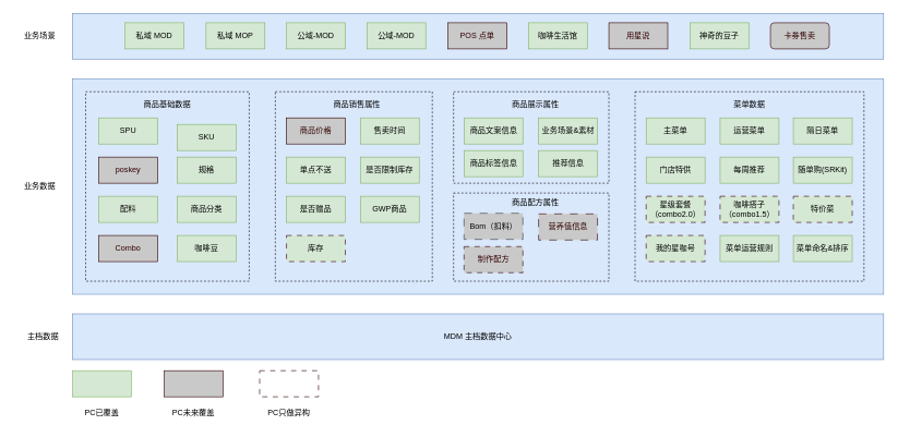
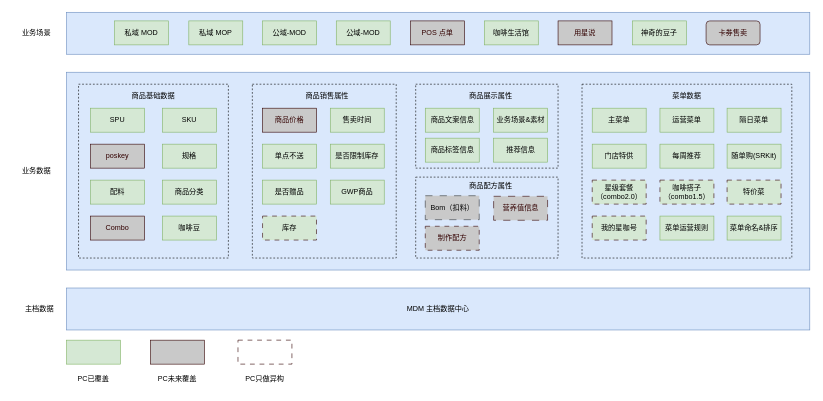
  <mxCell id="0" />
  <mxCell id="1" parent="0" />
  <mxCell id="2" value="MDM 主档数据中心" style="rounded=0;whiteSpace=wrap;html=1;fillColor=#dae8fc;strokeColor=#6c8ebf;" parent="1" vertex="1"><mxGeometry x="110" y="480" width="1240" height="70" as="geometry" /></mxCell>
  <mxCell id="3" value="" style="rounded=0;whiteSpace=wrap;html=1;fillColor=#dae8fc;strokeColor=#6c8ebf;" parent="1" vertex="1"><mxGeometry x="110" y="20" width="1240" height="70" as="geometry" /></mxCell>
  <mxCell id="4" value="业务场景" style="text;html=1;align=center;verticalAlign=middle;whiteSpace=wrap;rounded=0;" parent="1" vertex="1"><mxGeometry x="30" y="40" width="60" height="30" as="geometry" /></mxCell>
  <mxCell id="5" value="私域 MOD" style="rounded=0;whiteSpace=wrap;html=1;fillColor=#d5e8d4;strokeColor=#82b366;" parent="1" vertex="1"><mxGeometry x="190" y="34.38" width="90" height="40" as="geometry" /></mxCell>
  <mxCell id="6" value="私域 MOP" style="rounded=0;whiteSpace=wrap;html=1;fillColor=#d5e8d4;strokeColor=#82b366;" parent="1" vertex="1"><mxGeometry x="314" y="34.38" width="90" height="40" as="geometry" /></mxCell>
  <mxCell id="7" value="公域-MOD" style="rounded=0;whiteSpace=wrap;html=1;fillColor=#d5e8d4;strokeColor=#82b366;" parent="1" vertex="1"><mxGeometry x="437" y="34.38" width="90" height="40" as="geometry" /></mxCell>
  <mxCell id="8" value="公域-MOD" style="rounded=0;whiteSpace=wrap;html=1;fillColor=#d5e8d4;strokeColor=#82b366;" parent="1" vertex="1"><mxGeometry x="560" y="34.38" width="90" height="40" as="geometry" /></mxCell>
  <mxCell id="9" value="咖啡生活馆" style="rounded=0;whiteSpace=wrap;html=1;fillColor=#d5e8d4;strokeColor=#82b366;" parent="1" vertex="1"><mxGeometry x="807" y="34.38" width="90" height="40" as="geometry" /></mxCell>
  <mxCell id="10" value="主档数据" style="text;html=1;align=center;verticalAlign=middle;whiteSpace=wrap;rounded=0;" parent="1" vertex="1"><mxGeometry x="30" y="500" width="70" height="30" as="geometry" /></mxCell>
  <mxCell id="11" style="edgeStyle=orthogonalEdgeStyle;rounded=0;orthogonalLoop=1;jettySize=auto;html=1;exitX=0.5;exitY=1;exitDx=0;exitDy=0;" parent="1" source="7" target="7" edge="1"><mxGeometry relative="1" as="geometry" /></mxCell>
  <mxCell id="12" value="POS 点单" style="rounded=0;whiteSpace=wrap;html=1;fillColor=#C9C9C9;strokeColor=#330000;fontColor=#330000;" parent="1" vertex="1"><mxGeometry x="684" y="34.38" width="90" height="40" as="geometry" /></mxCell>
  <mxCell id="13" value="用星说" style="rounded=0;whiteSpace=wrap;html=1;fillColor=#C9C9C9;strokeColor=#330000;fontColor=#330000;" parent="1" vertex="1"><mxGeometry x="930" y="34.38" width="90" height="40" as="geometry" /></mxCell>
  <mxCell id="14" value="神奇的豆子" style="rounded=0;whiteSpace=wrap;html=1;fillColor=#d5e8d4;strokeColor=#82b366;" parent="1" vertex="1"><mxGeometry x="1054" y="34.38" width="90" height="40" as="geometry" /></mxCell>
  <mxCell id="15" value="卡券售卖" style="whiteSpace=wrap;html=1;fillColor=#C9C9C9;strokeColor=#330000;fontColor=#330000;rounded=1;" parent="1" vertex="1"><mxGeometry x="1177" y="34.38" width="90" height="40" as="geometry" /></mxCell>
  <mxCell id="16" value="" style="rounded=0;whiteSpace=wrap;html=1;fillColor=#dae8fc;strokeColor=#6c8ebf;" parent="1" vertex="1"><mxGeometry x="110" y="120" width="1240" height="330" as="geometry" /></mxCell>
  <mxCell id="17" value="业务数据" style="text;html=1;align=center;verticalAlign=middle;whiteSpace=wrap;rounded=0;" parent="1" vertex="1"><mxGeometry x="20" y="267.5" width="80" height="35" as="geometry" /></mxCell>
  <mxCell id="18" value="" style="rounded=0;whiteSpace=wrap;html=1;fillColor=#d5e8d4;strokeColor=#82b366;" parent="1" vertex="1"><mxGeometry x="110" y="567" width="90" height="40" as="geometry" /></mxCell>
  <mxCell id="19" value="PC已覆盖" style="text;html=1;align=center;verticalAlign=middle;whiteSpace=wrap;rounded=0;" parent="1" vertex="1"><mxGeometry x="120" y="617" width="70" height="30" as="geometry" /></mxCell>
  <mxCell id="20" value="PC未来覆盖" style="text;html=1;align=center;verticalAlign=middle;whiteSpace=wrap;rounded=0;" parent="1" vertex="1"><mxGeometry x="260" y="617" width="70" height="30" as="geometry" /></mxCell>
  <mxCell id="21" value="PC只做异构" style="text;html=1;align=center;verticalAlign=middle;whiteSpace=wrap;rounded=0;" parent="1" vertex="1"><mxGeometry x="406" y="617" width="70" height="30" as="geometry" /></mxCell>
  <mxCell id="22" value="" style="rounded=0;whiteSpace=wrap;html=1;dashed=1;fillColor=none;" parent="1" vertex="1"><mxGeometry x="130" y="140" width="250" height="290" as="geometry" /></mxCell>
  <mxCell id="23" value="商品基础数据" style="text;html=1;align=center;verticalAlign=middle;whiteSpace=wrap;rounded=0;" parent="1" vertex="1"><mxGeometry x="215" y="140" width="80" height="40" as="geometry" /></mxCell>
  <mxCell id="24" value="SPU" style="rounded=0;whiteSpace=wrap;html=1;fillColor=#d5e8d4;strokeColor=#82b366;" parent="1" vertex="1"><mxGeometry x="150" y="180" width="90" height="40" as="geometry" /></mxCell>
- <mxCell id="25" value="SKU" style="rounded=0;whiteSpace=wrap;html=1;fillColor=#d5e8d4;strokeColor=#82b366;" parent="1" vertex="1"><mxGeometry x="270" y="190" width="90" height="40" as="geometry" /></mxCell>
+ <mxCell id="25" value="SKU" style="rounded=0;whiteSpace=wrap;html=1;fillColor=#d5e8d4;strokeColor=#82b366;" parent="1" vertex="1"><mxGeometry x="270" y="180" width="90" height="40" as="geometry" /></mxCell>
  <mxCell id="26" value="poskey" style="rounded=0;whiteSpace=wrap;html=1;fillColor=#C9C9C9;strokeColor=#330000;fontColor=#330000;" parent="1" vertex="1"><mxGeometry x="150" y="240" width="90" height="40" as="geometry" /></mxCell>
  <mxCell id="27" value="规格" style="rounded=0;whiteSpace=wrap;html=1;fillColor=#d5e8d4;strokeColor=#82b366;" parent="1" vertex="1"><mxGeometry x="270" y="240" width="90" height="40" as="geometry" /></mxCell>
  <mxCell id="28" value="配料" style="rounded=0;whiteSpace=wrap;html=1;fillColor=#d5e8d4;strokeColor=#82b366;" parent="1" vertex="1"><mxGeometry x="150" y="300" width="90" height="40" as="geometry" /></mxCell>
  <mxCell id="29" value="商品分类" style="rounded=0;whiteSpace=wrap;html=1;fillColor=#d5e8d4;strokeColor=#82b366;" parent="1" vertex="1"><mxGeometry x="270" y="300" width="90" height="40" as="geometry" /></mxCell>
  <mxCell id="30" value="Combo" style="rounded=0;whiteSpace=wrap;html=1;fillColor=#C9C9C9;strokeColor=#330000;fontColor=#330000;" parent="1" vertex="1"><mxGeometry x="150" y="360" width="90" height="40" as="geometry" /></mxCell>
  <mxCell id="31" value="咖啡豆" style="rounded=0;whiteSpace=wrap;html=1;fillColor=#d5e8d4;strokeColor=#82b366;" parent="1" vertex="1"><mxGeometry x="270" y="360" width="90" height="40" as="geometry" /></mxCell>
  <mxCell id="32" value="" style="rounded=0;whiteSpace=wrap;html=1;dashed=1;fillColor=none;" parent="1" vertex="1"><mxGeometry x="420" y="140" width="240" height="290" as="geometry" /></mxCell>
  <mxCell id="33" value="商品销售属性" style="text;html=1;align=center;verticalAlign=middle;whiteSpace=wrap;rounded=0;" parent="1" vertex="1"><mxGeometry x="505" y="140" width="80" height="40" as="geometry" /></mxCell>
  <mxCell id="34" value="商品价格" style="rounded=0;whiteSpace=wrap;html=1;fillColor=#C9C9C9;strokeColor=#330000;fontColor=#330000;" parent="1" vertex="1"><mxGeometry x="437" y="180" width="90" height="40" as="geometry" /></mxCell>
  <mxCell id="35" value="售卖时间" style="rounded=0;whiteSpace=wrap;html=1;fillColor=#d5e8d4;strokeColor=#82b366;" parent="1" vertex="1"><mxGeometry x="550" y="180" width="90" height="40" as="geometry" /></mxCell>
  <mxCell id="36" value="" style="rounded=0;whiteSpace=wrap;html=1;dashed=1;fillColor=none;" parent="1" vertex="1"><mxGeometry x="692.5" y="295" width="237.5" height="135" as="geometry" /></mxCell>
  <mxCell id="37" value="商品配方属性" style="text;html=1;align=center;verticalAlign=middle;whiteSpace=wrap;rounded=0;" parent="1" vertex="1"><mxGeometry x="777.5" y="290" width="80" height="40" as="geometry" /></mxCell>
  <mxCell id="38" value="" style="rounded=0;whiteSpace=wrap;html=1;dashed=1;fillColor=none;" parent="1" vertex="1"><mxGeometry x="692.5" y="140" width="237.5" height="140" as="geometry" /></mxCell>
  <mxCell id="39" value="商品展示属性" style="text;html=1;align=center;verticalAlign=middle;whiteSpace=wrap;rounded=0;" parent="1" vertex="1"><mxGeometry x="777.5" y="140" width="80" height="40" as="geometry" /></mxCell>
  <mxCell id="40" value="单点不送" style="rounded=0;whiteSpace=wrap;html=1;fillColor=#d5e8d4;strokeColor=#82b366;" parent="1" vertex="1"><mxGeometry x="437" y="240" width="90" height="40" as="geometry" /></mxCell>
  <mxCell id="41" value="是否限制库存" style="rounded=0;whiteSpace=wrap;html=1;fillColor=#d5e8d4;strokeColor=#82b366;" parent="1" vertex="1"><mxGeometry x="550" y="240" width="90" height="40" as="geometry" /></mxCell>
  <mxCell id="42" value="是否赠品" style="rounded=0;whiteSpace=wrap;html=1;fillColor=#d5e8d4;strokeColor=#82b366;" parent="1" vertex="1"><mxGeometry x="437" y="300" width="90" height="40" as="geometry" /></mxCell>
  <mxCell id="43" value="GWP商品" style="rounded=0;whiteSpace=wrap;html=1;fillColor=#d5e8d4;strokeColor=#82b366;" parent="1" vertex="1"><mxGeometry x="550" y="300" width="90" height="40" as="geometry" /></mxCell>
  <mxCell id="44" value="库存" style="rounded=0;whiteSpace=wrap;html=1;fillColor=#d5e8d4;strokeColor=#330000;dashed=1;dashPattern=8 8;" parent="1" vertex="1"><mxGeometry x="437" y="360" width="90" height="40" as="geometry" /></mxCell>
  <mxCell id="45" value="商品文案信息" style="rounded=0;whiteSpace=wrap;html=1;fillColor=#d5e8d4;strokeColor=#82b366;" parent="1" vertex="1"><mxGeometry x="708.5" y="180" width="90" height="40" as="geometry" /></mxCell>
  <mxCell id="46" value="业务场景&amp;amp;素材" style="rounded=0;whiteSpace=wrap;html=1;fillColor=#d5e8d4;strokeColor=#82b366;" parent="1" vertex="1"><mxGeometry x="822.5" y="180" width="90" height="40" as="geometry" /></mxCell>
  <mxCell id="47" value="商品标签信息" style="rounded=0;whiteSpace=wrap;html=1;fillColor=#d5e8d4;strokeColor=#82b366;" parent="1" vertex="1"><mxGeometry x="708.5" y="230" width="90" height="40" as="geometry" /></mxCell>
  <mxCell id="48" value="推荐信息" style="rounded=0;whiteSpace=wrap;html=1;fillColor=#d5e8d4;strokeColor=#82b366;" parent="1" vertex="1"><mxGeometry x="822.5" y="230" width="90" height="40" as="geometry" /></mxCell>
  <mxCell id="49" value="Bom（扣料）" style="rounded=0;whiteSpace=wrap;html=1;fillColor=#C9C9C9;strokeColor=#36393d;dashed=1;dashPattern=12 12;" parent="1" vertex="1"><mxGeometry x="708.5" y="326" width="90" height="40" as="geometry" /></mxCell>
  <mxCell id="50" value="营养值信息" style="rounded=0;whiteSpace=wrap;html=1;fillColor=#C9C9C9;strokeColor=#330000;fontColor=#330000;dashed=1;dashPattern=12 12;" parent="1" vertex="1"><mxGeometry x="822.5" y="327" width="90" height="40" as="geometry" /></mxCell>
  <mxCell id="51" value="制作配方" style="rounded=0;whiteSpace=wrap;html=1;fillColor=#C9C9C9;strokeColor=#330000;fontColor=#330000;dashed=1;dashPattern=8 8;" parent="1" vertex="1"><mxGeometry x="708.5" y="377" width="90" height="40" as="geometry" /></mxCell>
  <mxCell id="52" value="" style="rounded=0;whiteSpace=wrap;html=1;dashed=1;fillColor=none;" parent="1" vertex="1"><mxGeometry x="970" y="140" width="350" height="290" as="geometry" /></mxCell>
  <mxCell id="53" value="菜单数据" style="text;html=1;align=center;verticalAlign=middle;whiteSpace=wrap;rounded=0;" parent="1" vertex="1"><mxGeometry x="1105" y="140" width="80" height="40" as="geometry" /></mxCell>
  <mxCell id="54" value="隔日菜单" style="rounded=0;whiteSpace=wrap;html=1;fillColor=#d5e8d4;strokeColor=#82b366;" parent="1" vertex="1"><mxGeometry x="1212" y="180" width="90" height="40" as="geometry" /></mxCell>
  <mxCell id="55" value="门店特供" style="rounded=0;whiteSpace=wrap;html=1;fillColor=#d5e8d4;strokeColor=#82b366;" parent="1" vertex="1"><mxGeometry x="987" y="240" width="90" height="40" as="geometry" /></mxCell>
  <mxCell id="56" value="每周推荐" style="rounded=0;whiteSpace=wrap;html=1;fillColor=#d5e8d4;strokeColor=#82b366;" parent="1" vertex="1"><mxGeometry x="1100" y="240" width="90" height="40" as="geometry" /></mxCell>
  <mxCell id="57" value="随单购(SRKit)" style="rounded=0;whiteSpace=wrap;html=1;fillColor=#d5e8d4;strokeColor=#82b366;" parent="1" vertex="1"><mxGeometry x="1212" y="240" width="90" height="40" as="geometry" /></mxCell>
  <mxCell id="58" value="星级套餐（combo2.0）" style="rounded=0;whiteSpace=wrap;html=1;fillColor=#d5e8d4;strokeColor=#330000;dashed=1;dashPattern=8 8;" parent="1" vertex="1"><mxGeometry x="987" y="300" width="90" height="40" as="geometry" /></mxCell>
  <mxCell id="59" value="主菜单" style="rounded=0;whiteSpace=wrap;html=1;fillColor=#d5e8d4;strokeColor=#82b366;" parent="1" vertex="1"><mxGeometry x="987" y="180" width="90" height="40" as="geometry" /></mxCell>
  <mxCell id="60" value="运营菜单" style="rounded=0;whiteSpace=wrap;html=1;fillColor=#d5e8d4;strokeColor=#82b366;" parent="1" vertex="1"><mxGeometry x="1100" y="180" width="90" height="40" as="geometry" /></mxCell>
  <mxCell id="61" value="我的星咖号" style="rounded=0;whiteSpace=wrap;html=1;fillColor=#d5e8d4;strokeColor=#330000;dashed=1;dashPattern=8 8;" parent="1" vertex="1"><mxGeometry x="987" y="360" width="90" height="40" as="geometry" /></mxCell>
  <mxCell id="62" value="" style="rounded=0;whiteSpace=wrap;html=1;fillColor=none;strokeColor=#330000;fontColor=#330000;dashed=1;dashPattern=8 8;" parent="1" vertex="1"><mxGeometry x="396" y="567" width="90" height="40" as="geometry" /></mxCell>
  <mxCell id="63" value="" style="rounded=0;whiteSpace=wrap;html=1;fillColor=#C9C9C9;strokeColor=#330000;fontColor=#330000;" parent="1" vertex="1"><mxGeometry x="250" y="567" width="90" height="40" as="geometry" /></mxCell>
  <mxCell id="64" value="咖啡搭子（combo1.5）" style="rounded=0;whiteSpace=wrap;html=1;fillColor=#d5e8d4;strokeColor=#330000;dashed=1;dashPattern=8 8;" parent="1" vertex="1"><mxGeometry x="1100" y="300" width="90" height="40" as="geometry" /></mxCell>
  <mxCell id="65" value="特价菜" style="rounded=0;whiteSpace=wrap;html=1;fillColor=#d5e8d4;strokeColor=#330000;dashed=1;dashPattern=8 8;" parent="1" vertex="1"><mxGeometry x="1212" y="300" width="90" height="40" as="geometry" /></mxCell>
  <mxCell id="66" value="菜单运营规则" style="rounded=0;whiteSpace=wrap;html=1;fillColor=#d5e8d4;strokeColor=#82b366;" parent="1" vertex="1"><mxGeometry x="1100" y="360" width="90" height="40" as="geometry" /></mxCell>
  <mxCell id="67" value="菜单命名&amp;amp;排序" style="rounded=0;whiteSpace=wrap;html=1;fillColor=#d5e8d4;strokeColor=#82b366;" parent="1" vertex="1"><mxGeometry x="1212" y="360" width="90" height="40" as="geometry" /></mxCell>
